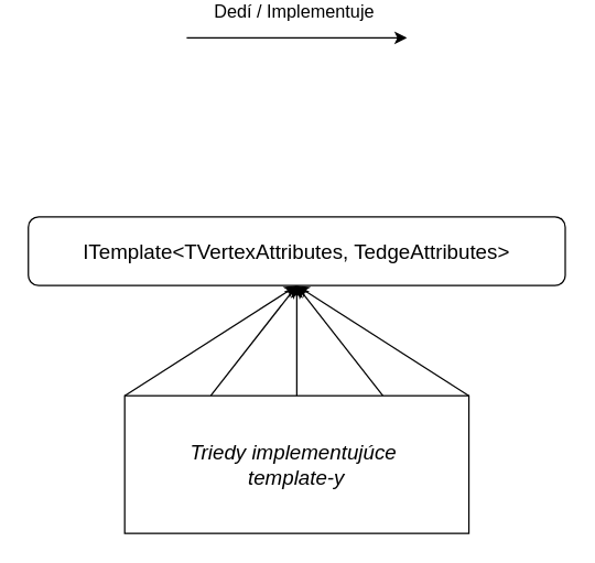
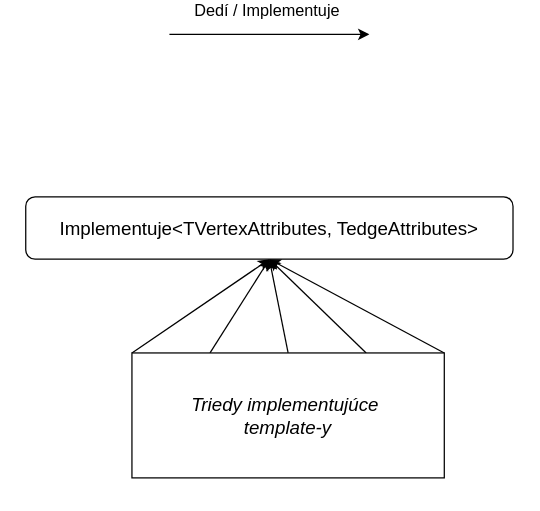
  <mxCell id="0" />
  <mxCell id="1" parent="0" />
- <mxCell id="2" value="&lt;font style=&quot;font-size: 15px;&quot;&gt;ITemplate&lt;/font&gt;&lt;span style=&quot;font-size: 15px; background-color: initial;&quot;&gt;&amp;lt;TVertexAttributes, TedgeAttributes&amp;gt;&lt;/span&gt;" style="rounded=1;whiteSpace=wrap;html=1;" vertex="1" parent="1"><mxGeometry x="20" y="150" width="390" height="50" as="geometry" /></mxCell>
+ <mxCell id="2" value="&lt;font style=&quot;font-size: 15px;&quot;&gt;Implementuje&lt;/font&gt;&lt;span style=&quot;font-size: 15px; background-color: initial;&quot;&gt;&amp;lt;TVertexAttributes, TedgeAttributes&amp;gt;&lt;/span&gt;" style="rounded=1;whiteSpace=wrap;html=1;" vertex="1" parent="1"><mxGeometry x="20" y="150" width="390" height="50" as="geometry" /></mxCell>
  <mxCell id="3" style="rounded=0;orthogonalLoop=1;jettySize=auto;html=1;exitX=0;exitY=0;exitDx=0;exitDy=0;entryX=0.5;entryY=1;entryDx=0;entryDy=0;" edge="1" parent="1" source="8" target="2"><mxGeometry relative="1" as="geometry" /></mxCell>
  <mxCell id="4" style="rounded=0;orthogonalLoop=1;jettySize=auto;html=1;exitX=0.25;exitY=0;exitDx=0;exitDy=0;entryX=0.5;entryY=1;entryDx=0;entryDy=0;" edge="1" parent="1" source="8" target="2"><mxGeometry relative="1" as="geometry"><mxPoint x="243" y="210" as="targetPoint" /></mxGeometry></mxCell>
  <mxCell id="5" style="rounded=0;orthogonalLoop=1;jettySize=auto;html=1;exitX=0.5;exitY=0;exitDx=0;exitDy=0;entryX=0.5;entryY=1;entryDx=0;entryDy=0;" edge="1" parent="1" source="8" target="2"><mxGeometry relative="1" as="geometry" /></mxCell>
  <mxCell id="6" style="rounded=0;orthogonalLoop=1;jettySize=auto;html=1;exitX=0.75;exitY=0;exitDx=0;exitDy=0;entryX=0.5;entryY=1;entryDx=0;entryDy=0;" edge="1" parent="1" source="8" target="2"><mxGeometry relative="1" as="geometry" /></mxCell>
  <mxCell id="7" style="rounded=0;orthogonalLoop=1;jettySize=auto;html=1;exitX=1;exitY=0;exitDx=0;exitDy=0;entryX=0.5;entryY=1;entryDx=0;entryDy=0;" edge="1" parent="1" source="8" target="2"><mxGeometry relative="1" as="geometry" /></mxCell>
- <mxCell id="8" value="&lt;i&gt;&lt;font style=&quot;font-size: 15px;&quot;&gt;Triedy implementujúce&amp;nbsp;&lt;/font&gt;&lt;/i&gt;&lt;div&gt;&lt;span style=&quot;font-size: 15px;&quot;&gt;&lt;i&gt;template-y&lt;/i&gt;&lt;/span&gt;&lt;/div&gt;" style="rounded=0;whiteSpace=wrap;html=1;" vertex="1" parent="1"><mxGeometry x="90" y="280" width="250" height="100" as="geometry" /></mxCell>
+ <mxCell id="8" value="&lt;i&gt;&lt;font style=&quot;font-size: 15px;&quot;&gt;Triedy implementujúce&amp;nbsp;&lt;/font&gt;&lt;/i&gt;&lt;div&gt;&lt;span style=&quot;font-size: 15px;&quot;&gt;&lt;i&gt;template-y&lt;/i&gt;&lt;/span&gt;&lt;/div&gt;" style="rounded=0;whiteSpace=wrap;html=1;" vertex="1" parent="1"><mxGeometry x="105" y="275" width="250" height="100" as="geometry" /></mxCell>
  <mxCell id="9" style="rounded=0;orthogonalLoop=1;jettySize=auto;html=1;" edge="1" parent="1"><mxGeometry relative="1" as="geometry"><mxPoint x="135" y="20" as="sourcePoint" /><mxPoint x="295" y="20" as="targetPoint" /></mxGeometry></mxCell>
  <mxCell id="10" value="&lt;font style=&quot;font-size: 13px;&quot;&gt;Dedí / Implementuje&lt;/font&gt;" style="edgeLabel;html=1;align=center;verticalAlign=middle;resizable=0;points=[];" vertex="1" connectable="0" parent="9"><mxGeometry x="-0.383" y="2" relative="1" as="geometry"><mxPoint x="28" y="-18" as="offset" /></mxGeometry></mxCell>
